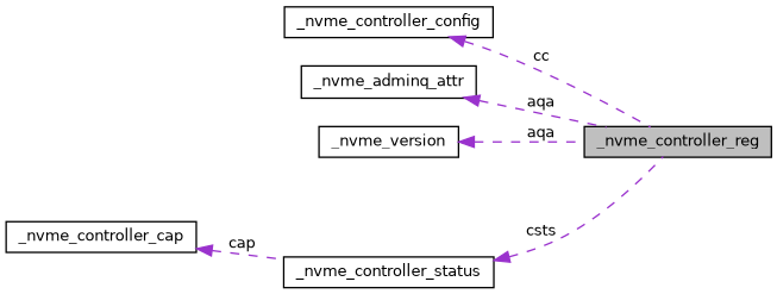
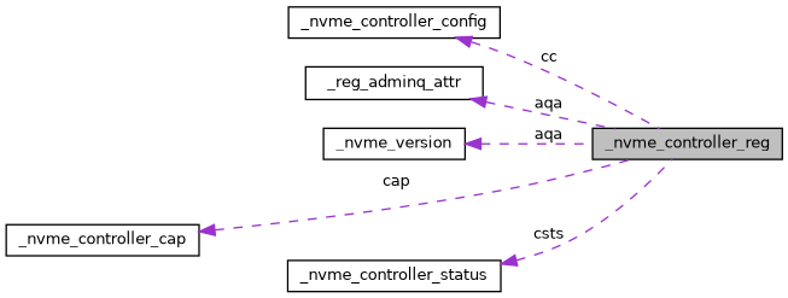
  digraph {
    rankdir=LR
    node [color=black fillcolor=white fontname=Helvetica fontsize=10 shape=record style=filled]
    edge [color=darkorchid3 dir=back fontname=Helvetica fontsize=10 labelfontname=Helvetica labelfontsize=10 style=dashed]
    n1 [fillcolor=grey75 fontcolor=black height=0.2 label=_nvme_controller_reg width=0.4]
    n2 [height=0.2 label=_nvme_controller_config width=0.4]
-   n3 [height=0.2 label=_nvme_adminq_attr width=0.4]
+   n3 [height=0.2 label=_reg_adminq_attr width=0.4]
    n4 [height=0.2 label=_nvme_version width=0.4]
    n5 [height=0.2 label=_nvme_controller_status width=0.4]
    n6 [height=0.2 label=_nvme_controller_cap width=0.4]
    n2 -> n1 [label=" cc"]
    n3 -> n1 [label=" aqa"]
    n4 -> n1 [label=" aqa"]
    n5 -> n1 [label=" csts"]
-   n6 -> n5 [label=" cap"]
+   n6 -> n1 [label=" cap"]
  }
